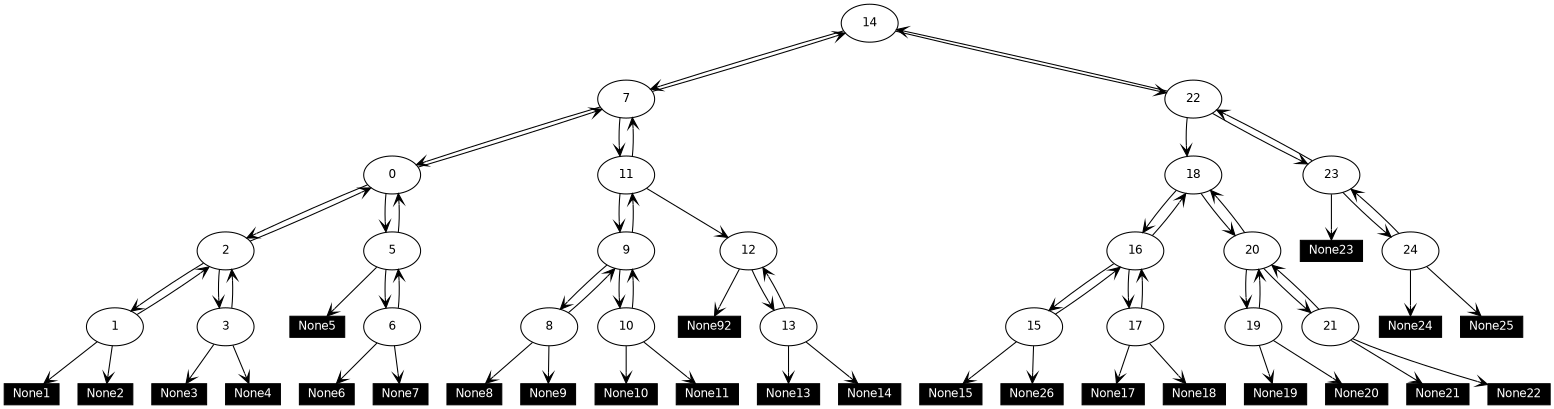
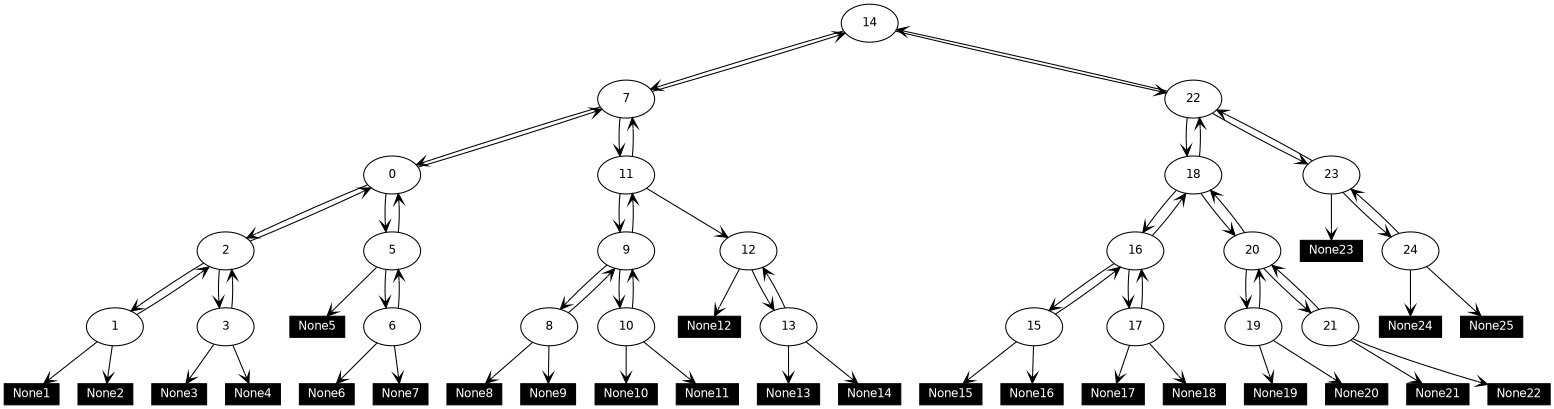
  digraph {
    node [fontname=Helvetica fontsize=11 fillcolor=black fontcolor=white shape=box style=filled]
    edge [arrowhead=vee]
    14 [fillcolor="" fontcolor="" shape="" style=""]
    7 [fillcolor="" fontcolor="" shape="" style=""]
    22 [fillcolor="" fontcolor="" shape="" style=""]
    n4 [label=0 fillcolor="" fontcolor="" shape="" style=""]
    11 [fillcolor="" fontcolor="" shape="" style=""]
    18 [fillcolor="" fontcolor="" shape="" style=""]
    23 [fillcolor="" fontcolor="" shape="" style=""]
    2 [fillcolor="" fontcolor="" shape="" style=""]
    5 [fillcolor="" fontcolor="" shape="" style=""]
    9 [fillcolor="" fontcolor="" shape="" style=""]
    12 [fillcolor="" fontcolor="" shape="" style=""]
    16 [fillcolor="" fontcolor="" shape="" style=""]
    20 [fillcolor="" fontcolor="" shape="" style=""]
    None23 [height=.25 width=.5]
    24 [fillcolor="" fontcolor="" shape="" style=""]
    1 [fillcolor="" fontcolor="" shape="" style=""]
    3 [fillcolor="" fontcolor="" shape="" style=""]
    None5 [height=.25 width=.5]
    6 [fillcolor="" fontcolor="" shape="" style=""]
    8 [fillcolor="" fontcolor="" shape="" style=""]
    10 [fillcolor="" fontcolor="" shape="" style=""]
-   None12 [height=.25 width=.5 label=None92]
+   None12 [height=.25 width=.5]
    13 [fillcolor="" fontcolor="" shape="" style=""]
    None1 [height=.25 width=.5]
    None2 [height=.25 width=.5]
    None3 [height=.25 width=.5]
    None4 [height=.25 width=.5]
    None6 [height=.25 width=.5]
    None7 [height=.25 width=.5]
    None8 [height=.25 width=.5]
    None9 [height=.25 width=.5]
    None10 [height=.25 width=.5]
    None11 [height=.25 width=.5]
    None13 [height=.25 width=.5]
    None14 [height=.25 width=.5]
    15 [fillcolor="" fontcolor="" shape="" style=""]
    17 [fillcolor="" fontcolor="" shape="" style=""]
    19 [fillcolor="" fontcolor="" shape="" style=""]
    21 [fillcolor="" fontcolor="" shape="" style=""]
    None24 [height=.25 width=.5]
    None25 [height=.25 width=.5]
    None15 [height=.25 width=.5]
-   None16 [height=.25 width=.5 label=None26]
+   None16 [height=.25 width=.5]
    None17 [height=.25 width=.5]
    None18 [height=.25 width=.5]
    None19 [height=.25 width=.5]
    None20 [height=.25 width=.5]
    None21 [height=.25 width=.5]
    None22 [height=.25 width=.5]
    14 -> 7
    14 -> 22
    7 -> 14
    7 -> n4
    7 -> 11
    22 -> 14
    22 -> 18
    22 -> 23
    n4 -> 7
    n4 -> 2
    n4 -> 5
    11 -> 7
    11 -> 9
    11 -> 12
+   18 -> 22
    18 -> 16
    18 -> 20
    23 -> 22
    23 -> None23
    23 -> 24
    2 -> n4
    2 -> 1
    2 -> 3
    5 -> n4
    5 -> None5
    5 -> 6
    9 -> 11
    9 -> 8
    9 -> 10
    12 -> None12
    12 -> 13
    16 -> 18
    16 -> 15
    16 -> 17
    20 -> 18
    20 -> 19
    20 -> 21
    24 -> 23
    24 -> None24
    24 -> None25
    1 -> 2
    1 -> None1
    1 -> None2
    3 -> 2
    3 -> None3
    3 -> None4
    6 -> 5
    6 -> None6
    6 -> None7
    8 -> 9
    8 -> None8
    8 -> None9
    10 -> 9
    10 -> None10
    10 -> None11
    13 -> 12
    13 -> None13
    13 -> None14
    15 -> 16
    15 -> None15
    15 -> None16
    17 -> 16
    17 -> None17
    17 -> None18
    19 -> 20
    19 -> None19
    19 -> None20
    21 -> 20
    21 -> None21
    21 -> None22
  }
